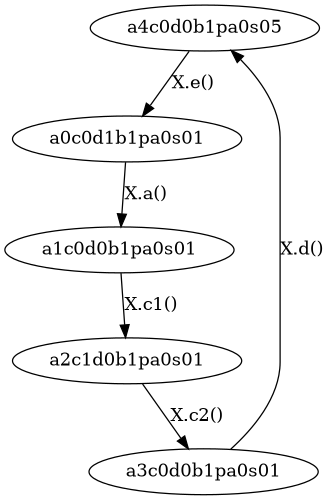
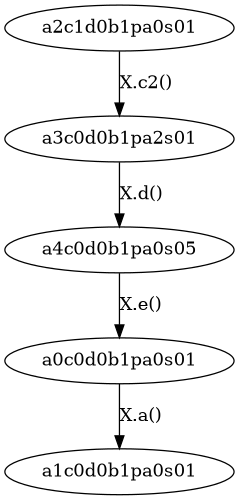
  digraph {
    n1 [label=a4c0d0b1pa0s05]
-   a3c0d0b1pa0s01
-   a0c0d0b1pa0s01 [label=a0c0d1b1pa0s01]
+   a3c0d0b1pa0s01 [label=a3c0d0b1pa2s01]
+   a0c0d0b1pa0s01
    a1c0d0b1pa0s01
    a2c1d0b1pa0s01
    n1 -> a0c0d0b1pa0s01 [label="X.e()"]
    a3c0d0b1pa0s01 -> n1 [label="X.d()"]
    a0c0d0b1pa0s01 -> a1c0d0b1pa0s01 [label="X.a()"]
-   a1c0d0b1pa0s01 -> a2c1d0b1pa0s01 [label="X.c1()"]
    a2c1d0b1pa0s01 -> a3c0d0b1pa0s01 [label="X.c2()"]
  }
